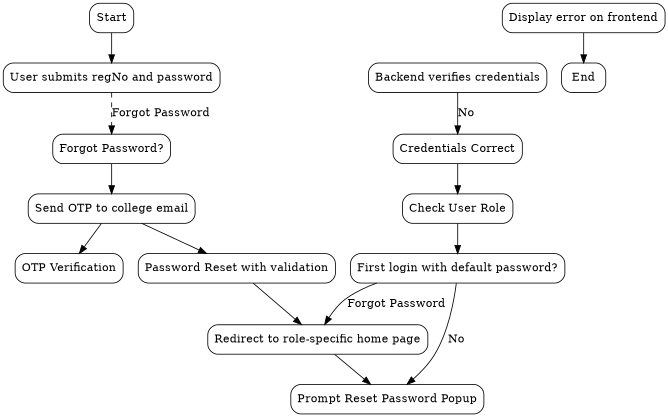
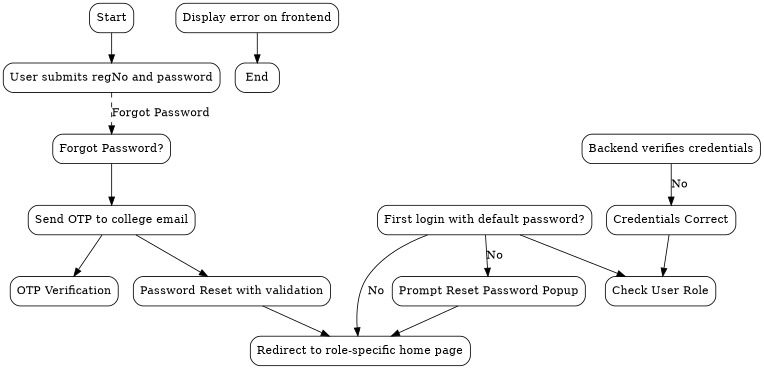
  digraph {
    rankdir=TB
    node [shape=box style=rounded]
    n1 [label=Start]
    n2 [label="User submits regNo and password"]
    n3 [label="Forgot Password?"]
    n4 [label="Backend verifies credentials"]
    n5 [label="Credentials Correct"]
    n6 [label="Send OTP to college email"]
    n7 [label="Check User Role"]
    n8 [label="Display error on frontend"]
    n9 [label=End]
    n10 [label="First login with default password?"]
    n11 [label="Prompt Reset Password Popup"]
    n12 [label="Redirect to role-specific home page"]
    n13 [label="OTP Verification"]
    n14 [label="Password Reset with validation"]
    n1 -> n2
    n2 -> n3 [label="Forgot Password" style=dashed]
    n3 -> n6
    n4 -> n5 [label=No]
    n5 -> n7
    n6 -> n13
    n6 -> n14
-   n7 -> n10
+   n10 -> n7
    n8 -> n9
    n10 -> n11 [label=No]
-   n10 -> n12 [label="Forgot Password"]
-   n12 -> n11
+   n10 -> n12 [label=No]
+   n11 -> n12
    n14 -> n12
  }
